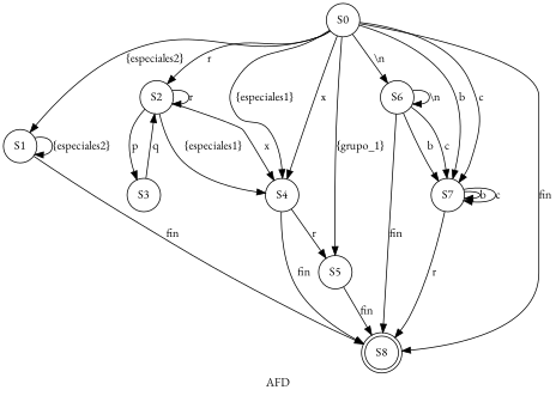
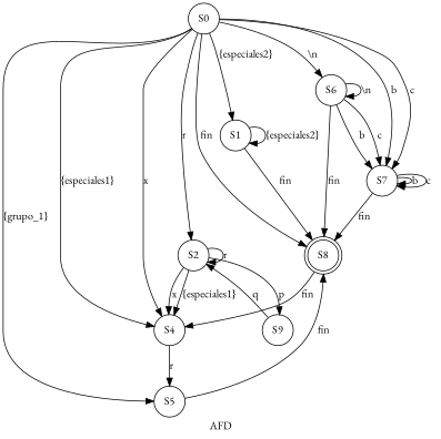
  digraph {
    fontname="EB Garamond"
    label=AFD
    rankdir=TB
    node [fontname="EB Garamond" shape=circle]
    edge [fontname="EB Garamond"]
    nodex [style=invisible shape=""]
    n2 [label=S0]
    n3 [label=S1]
    n4 [label=S2]
    n5 [label=S4]
    n6 [label=S5]
    n7 [label=S6]
    n8 [label=S7]
    n9 [label=S8 shape=doublecircle]
-   n10 [label=S3]
+   n10 [label=S9]
    n2 -> n3 [label="{especiales2}"]
    n2 -> n4 [label=r]
    n2 -> n5 [label="{especiales1}"]
    n2 -> n5 [label=x]
    n2 -> n6 [label="{grupo_1}"]
    n2 -> n7 [label="\\n"]
    n2 -> n8 [label=b]
    n2 -> n8 [label=c]
    n2 -> n9 [label=fin]
    n3 -> n3 [label="{especiales2}"]
    n3 -> n9 [label=fin]
    n4 -> n4 [label=r]
    n4 -> n5 [label="{especiales1}"]
    n4 -> n5 [label=x]
    n4 -> n10 [label=p]
    n5 -> n6 [label=r]
-   n5 -> n9 [label=fin]
+   n9 -> n5 [label=fin]
    n6 -> n9 [label=fin]
    n7 -> n7 [label="\\n"]
    n7 -> n8 [label=b]
    n7 -> n8 [label=c]
    n7 -> n9 [label=fin]
    n8 -> n8 [label=b]
    n8 -> n8 [label=c]
-   n8 -> n9 [label=r]
+   n8 -> n9 [label=fin]
    n10 -> n4 [label=q]
  }
